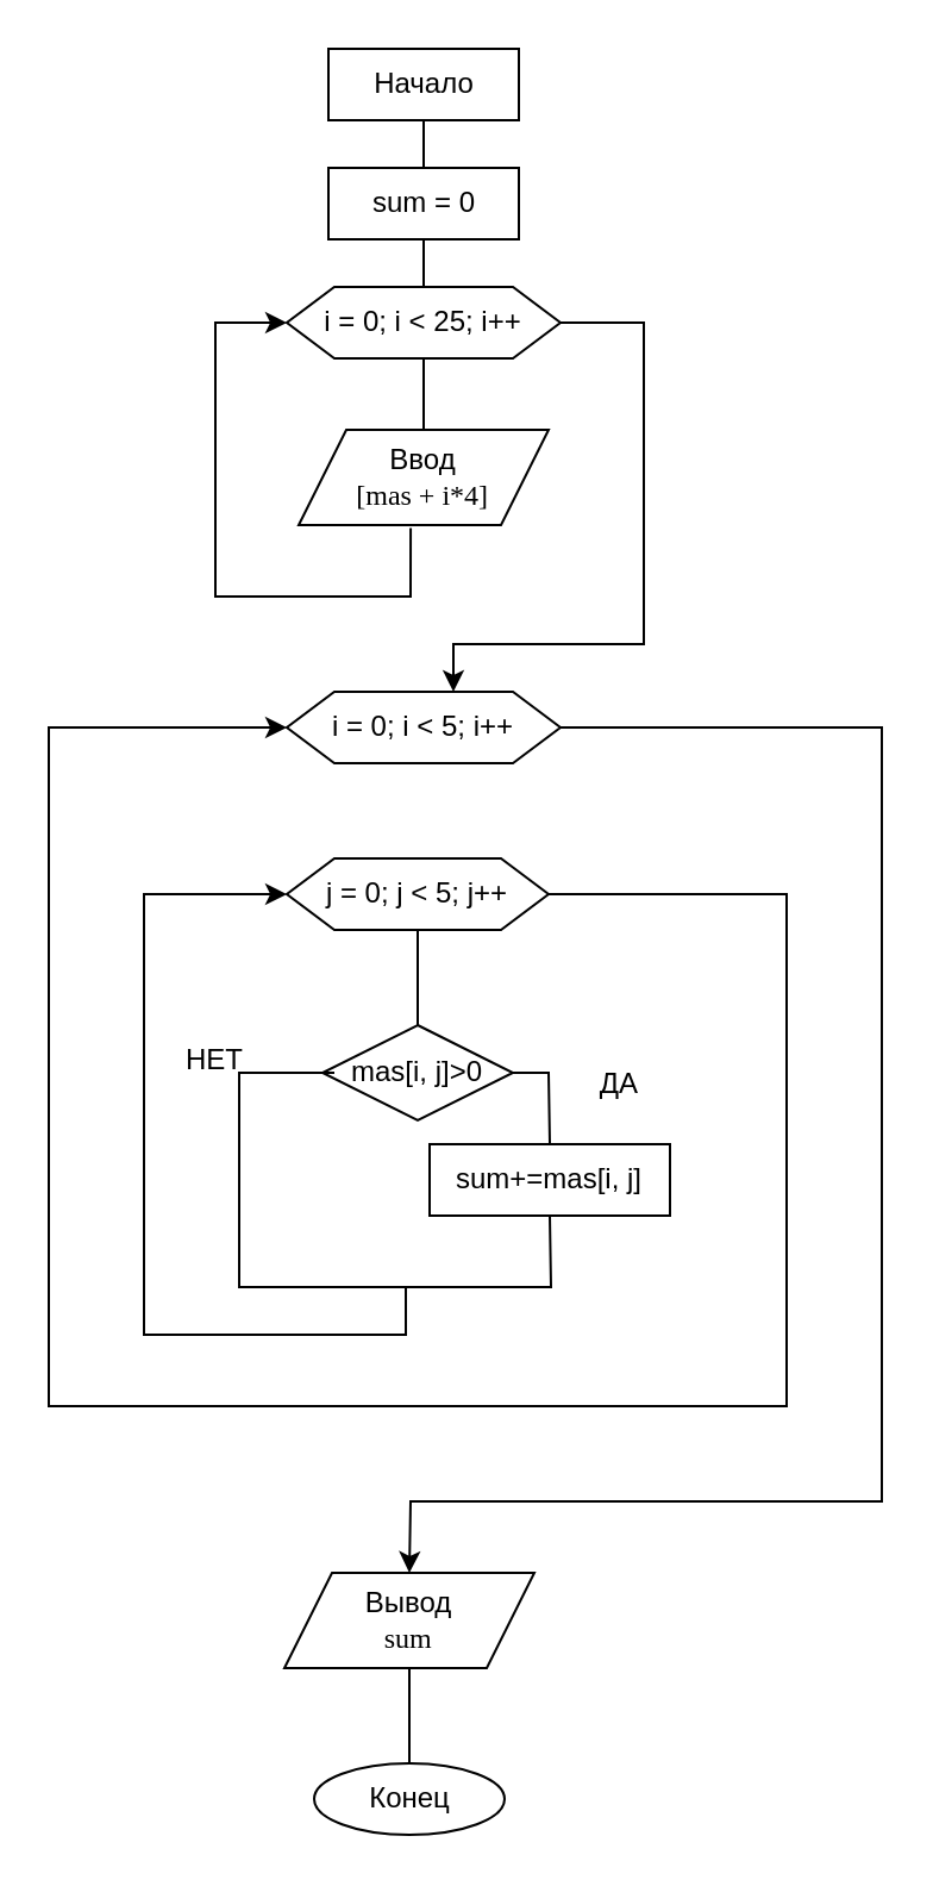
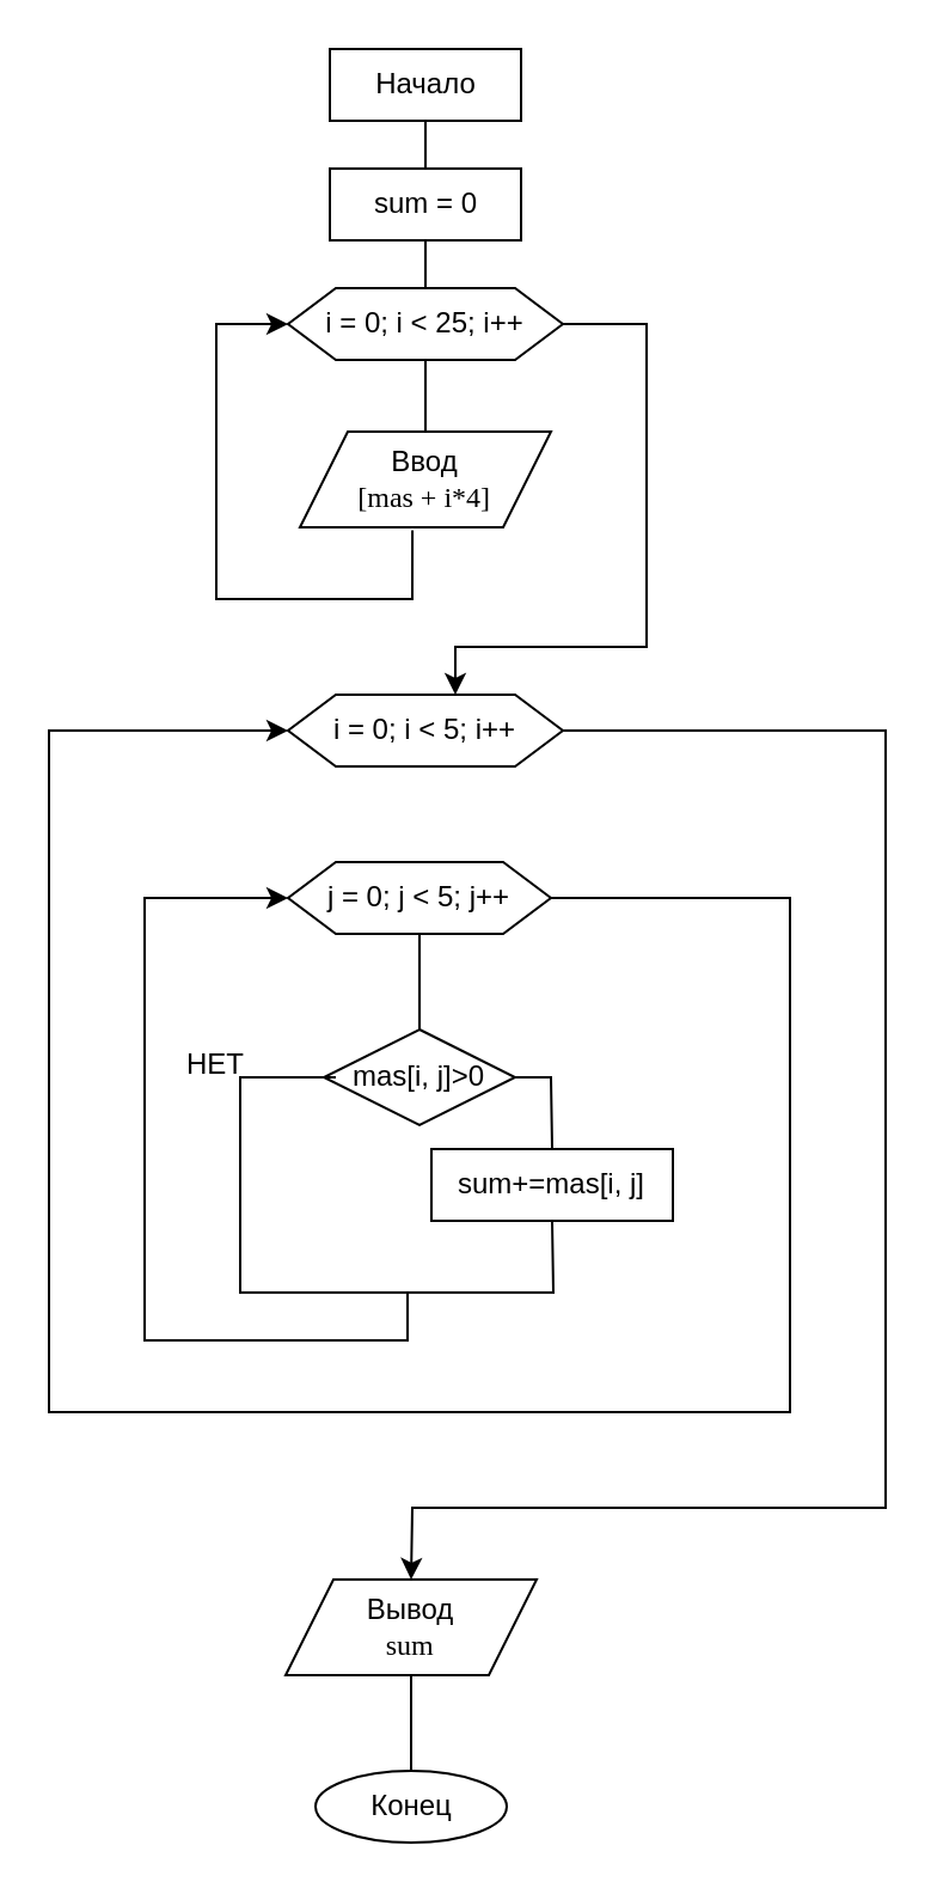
  <mxCell id="0" />
  <mxCell id="1" parent="0" />
  <mxCell id="2" value="Начало" style="whiteSpace=wrap;html=1;arcSize=50;rounded=0;" vertex="1" parent="1"><mxGeometry x="137.5" y="20" width="80" height="30" as="geometry" /></mxCell>
  <mxCell id="3" value="&lt;font style=&quot;font-size: 12px;&quot;&gt;Ввод&lt;/font&gt;&lt;div style=&quot;&quot;&gt;&lt;font style=&quot;font-size: 12px;&quot;&gt;&lt;span style=&quot;background-color: transparent; font-family: &amp;quot;Times New Roman&amp;quot;, serif; text-align: left;&quot;&gt;&amp;nbsp;[mas + i*4]&lt;/span&gt;&amp;nbsp;&lt;/font&gt;&lt;/div&gt;" style="shape=parallelogram;perimeter=parallelogramPerimeter;whiteSpace=wrap;html=1;fixedSize=1;" vertex="1" parent="1"><mxGeometry x="125" y="180" width="105" height="40" as="geometry" /></mxCell>
  <mxCell id="4" value="i = 0; i &amp;lt; 5; i++" style="shape=hexagon;perimeter=hexagonPerimeter2;whiteSpace=wrap;html=1;fixedSize=1;" vertex="1" parent="1"><mxGeometry x="120" y="290" width="115" height="30" as="geometry" /></mxCell>
  <mxCell id="5" value="i = 0; i &amp;lt; 25; i++" style="shape=hexagon;perimeter=hexagonPerimeter2;whiteSpace=wrap;html=1;fixedSize=1;" vertex="1" parent="1"><mxGeometry x="120" y="120" width="115" height="30" as="geometry" /></mxCell>
  <mxCell id="6" value="" style="endArrow=classic;html=1;rounded=0;exitX=0.448;exitY=1.03;exitDx=0;exitDy=0;exitPerimeter=0;entryX=0;entryY=0.5;entryDx=0;entryDy=0;" edge="1" parent="1" source="3" target="5"><mxGeometry width="50" height="50" relative="1" as="geometry"><mxPoint x="130" y="240" as="sourcePoint" /><mxPoint x="90" y="90" as="targetPoint" /><Array as="points"><mxPoint x="172" y="250" /><mxPoint x="90" y="250" /><mxPoint x="90" y="135" /></Array></mxGeometry></mxCell>
  <mxCell id="7" value="j = 0; j &amp;lt; 5; j++" style="shape=hexagon;perimeter=hexagonPerimeter2;whiteSpace=wrap;html=1;fixedSize=1;" vertex="1" parent="1"><mxGeometry x="120" y="360" width="110" height="30" as="geometry" /></mxCell>
  <mxCell id="8" value="mas[i, j]&amp;gt;0" style="rhombus;whiteSpace=wrap;html=1;" vertex="1" parent="1"><mxGeometry x="135" y="430" width="80" height="40" as="geometry" /></mxCell>
  <mxCell id="9" value="sum+=mas[i, j]" style="rounded=0;whiteSpace=wrap;html=1;" vertex="1" parent="1"><mxGeometry x="180" y="480" width="101" height="30" as="geometry" /></mxCell>
  <mxCell id="10" value="sum = 0" style="rounded=0;whiteSpace=wrap;html=1;" vertex="1" parent="1"><mxGeometry x="137.5" y="70" width="80" height="30" as="geometry" /></mxCell>
- <mxCell id="11" value="ДА" style="text;html=1;align=center;verticalAlign=middle;whiteSpace=wrap;rounded=0;" vertex="1" parent="1"><mxGeometry x="230" y="440" width="60" height="30" as="geometry" /></mxCell>
  <mxCell id="12" value="НЕТ" style="text;html=1;align=center;verticalAlign=middle;whiteSpace=wrap;rounded=0;" vertex="1" parent="1"><mxGeometry x="60" y="430" width="60" height="30" as="geometry" /></mxCell>
  <mxCell id="13" value="" style="endArrow=classic;html=1;rounded=0;entryX=0;entryY=0.5;entryDx=0;entryDy=0;" edge="1" parent="1" target="7"><mxGeometry width="50" height="50" relative="1" as="geometry"><mxPoint x="140" y="450" as="sourcePoint" /><mxPoint x="190" y="400" as="targetPoint" /><Array as="points"><mxPoint x="100" y="450" /><mxPoint x="100" y="540" /><mxPoint x="170" y="540" /><mxPoint x="170" y="560" /><mxPoint x="60" y="560" /><mxPoint x="60" y="375" /></Array></mxGeometry></mxCell>
  <mxCell id="14" value="" style="endArrow=none;html=1;rounded=0;exitX=0.5;exitY=1;exitDx=0;exitDy=0;" edge="1" parent="1" source="9"><mxGeometry width="50" height="50" relative="1" as="geometry"><mxPoint x="140" y="450" as="sourcePoint" /><mxPoint x="170" y="540" as="targetPoint" /><Array as="points"><mxPoint x="231" y="540" /></Array></mxGeometry></mxCell>
  <mxCell id="15" value="" style="endArrow=none;html=1;rounded=0;exitX=1;exitY=0.5;exitDx=0;exitDy=0;entryX=0.5;entryY=0;entryDx=0;entryDy=0;" edge="1" parent="1" source="8" target="9"><mxGeometry width="50" height="50" relative="1" as="geometry"><mxPoint x="140" y="450" as="sourcePoint" /><mxPoint x="190" y="400" as="targetPoint" /><Array as="points"><mxPoint x="230" y="450" /></Array></mxGeometry></mxCell>
  <mxCell id="16" value="" style="endArrow=none;html=1;rounded=0;entryX=0.5;entryY=0;entryDx=0;entryDy=0;exitX=0.5;exitY=1;exitDx=0;exitDy=0;" edge="1" parent="1" source="7" target="8"><mxGeometry width="50" height="50" relative="1" as="geometry"><mxPoint x="180" y="390" as="sourcePoint" /><mxPoint x="190" y="400" as="targetPoint" /></mxGeometry></mxCell>
  <mxCell id="17" value="" style="endArrow=classic;html=1;rounded=0;exitX=1;exitY=0.5;exitDx=0;exitDy=0;entryX=0;entryY=0.5;entryDx=0;entryDy=0;" edge="1" parent="1" source="7" target="4"><mxGeometry width="50" height="50" relative="1" as="geometry"><mxPoint x="140" y="450" as="sourcePoint" /><mxPoint x="190" y="400" as="targetPoint" /><Array as="points"><mxPoint x="330" y="375" /><mxPoint x="330" y="590" /><mxPoint x="20" y="590" /><mxPoint x="20" y="305" /></Array></mxGeometry></mxCell>
  <mxCell id="18" value="" style="endArrow=none;html=1;rounded=0;entryX=0.5;entryY=1;entryDx=0;entryDy=0;exitX=0.5;exitY=0;exitDx=0;exitDy=0;" edge="1" parent="1" source="3" target="5"><mxGeometry width="50" height="50" relative="1" as="geometry"><mxPoint x="140" y="300" as="sourcePoint" /><mxPoint x="190" y="250" as="targetPoint" /></mxGeometry></mxCell>
  <mxCell id="19" value="" style="endArrow=none;html=1;rounded=0;entryX=0.5;entryY=1;entryDx=0;entryDy=0;exitX=0.5;exitY=0;exitDx=0;exitDy=0;" edge="1" parent="1" source="5" target="10"><mxGeometry width="50" height="50" relative="1" as="geometry"><mxPoint x="140" y="300" as="sourcePoint" /><mxPoint x="190" y="250" as="targetPoint" /></mxGeometry></mxCell>
  <mxCell id="20" value="" style="endArrow=none;html=1;rounded=0;exitX=0.5;exitY=1;exitDx=0;exitDy=0;entryX=0.5;entryY=0;entryDx=0;entryDy=0;" edge="1" parent="1" source="2" target="10"><mxGeometry width="50" height="50" relative="1" as="geometry"><mxPoint x="140" y="70" as="sourcePoint" /><mxPoint x="190" y="20" as="targetPoint" /></mxGeometry></mxCell>
  <mxCell id="21" value="" style="endArrow=classic;html=1;rounded=0;exitX=1;exitY=0.5;exitDx=0;exitDy=0;" edge="1" parent="1" source="5"><mxGeometry width="50" height="50" relative="1" as="geometry"><mxPoint x="140" y="340" as="sourcePoint" /><mxPoint x="190" y="290" as="targetPoint" /><Array as="points"><mxPoint x="270" y="135" /><mxPoint x="270" y="270" /><mxPoint x="190" y="270" /></Array></mxGeometry></mxCell>
  <mxCell id="22" value="&lt;font style=&quot;font-size: 12px;&quot;&gt;Вывод&lt;/font&gt;&lt;div style=&quot;&quot;&gt;&lt;font style=&quot;font-size: 12px;&quot;&gt;&lt;span style=&quot;background-color: transparent; font-family: &amp;quot;Times New Roman&amp;quot;, serif; text-align: left;&quot;&gt;&amp;nbsp;sum&lt;/span&gt;&amp;nbsp;&lt;/font&gt;&lt;/div&gt;" style="shape=parallelogram;perimeter=parallelogramPerimeter;whiteSpace=wrap;html=1;fixedSize=1;" vertex="1" parent="1"><mxGeometry x="119" y="660" width="105" height="40" as="geometry" /></mxCell>
  <mxCell id="23" value="" style="endArrow=classic;html=1;rounded=0;exitX=1;exitY=0.5;exitDx=0;exitDy=0;entryX=0.5;entryY=0;entryDx=0;entryDy=0;" edge="1" parent="1" source="4" target="22"><mxGeometry width="50" height="50" relative="1" as="geometry"><mxPoint x="140" y="540" as="sourcePoint" /><mxPoint x="190" y="490" as="targetPoint" /><Array as="points"><mxPoint x="370" y="305" /><mxPoint x="370" y="630" /><mxPoint x="172" y="630" /></Array></mxGeometry></mxCell>
  <mxCell id="24" value="Конец" style="ellipse;whiteSpace=wrap;html=1;arcSize=50;" vertex="1" parent="1"><mxGeometry x="131.5" y="740" width="80" height="30" as="geometry" /></mxCell>
  <mxCell id="25" value="" style="endArrow=none;html=1;rounded=0;entryX=0.5;entryY=1;entryDx=0;entryDy=0;exitX=0.5;exitY=0;exitDx=0;exitDy=0;" edge="1" parent="1" source="24" target="22"><mxGeometry width="50" height="50" relative="1" as="geometry"><mxPoint x="140" y="660" as="sourcePoint" /><mxPoint x="190" y="610" as="targetPoint" /></mxGeometry></mxCell>
